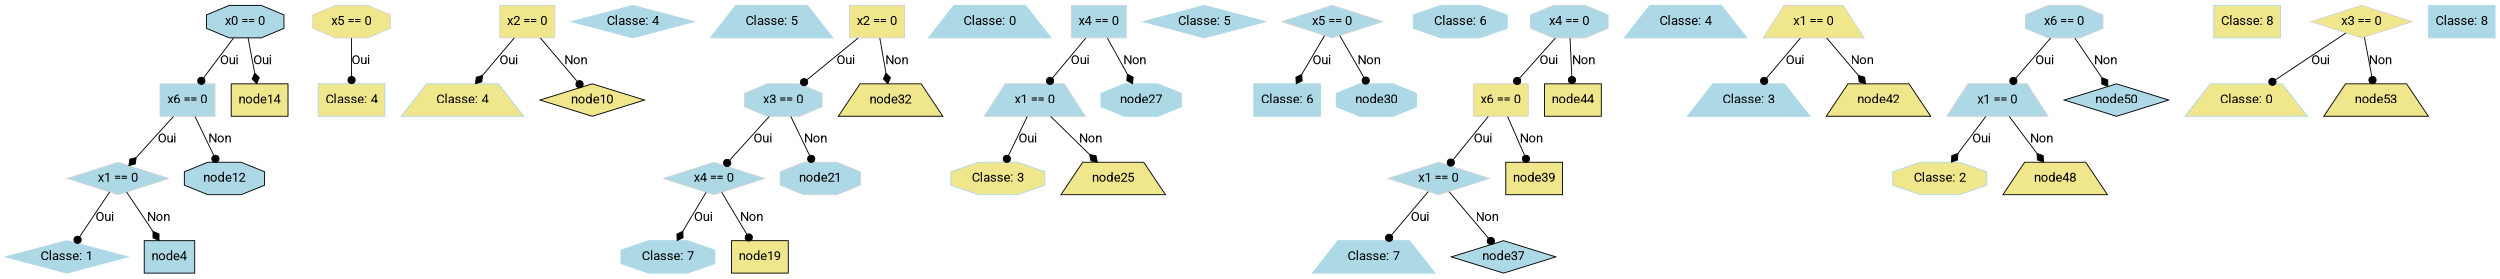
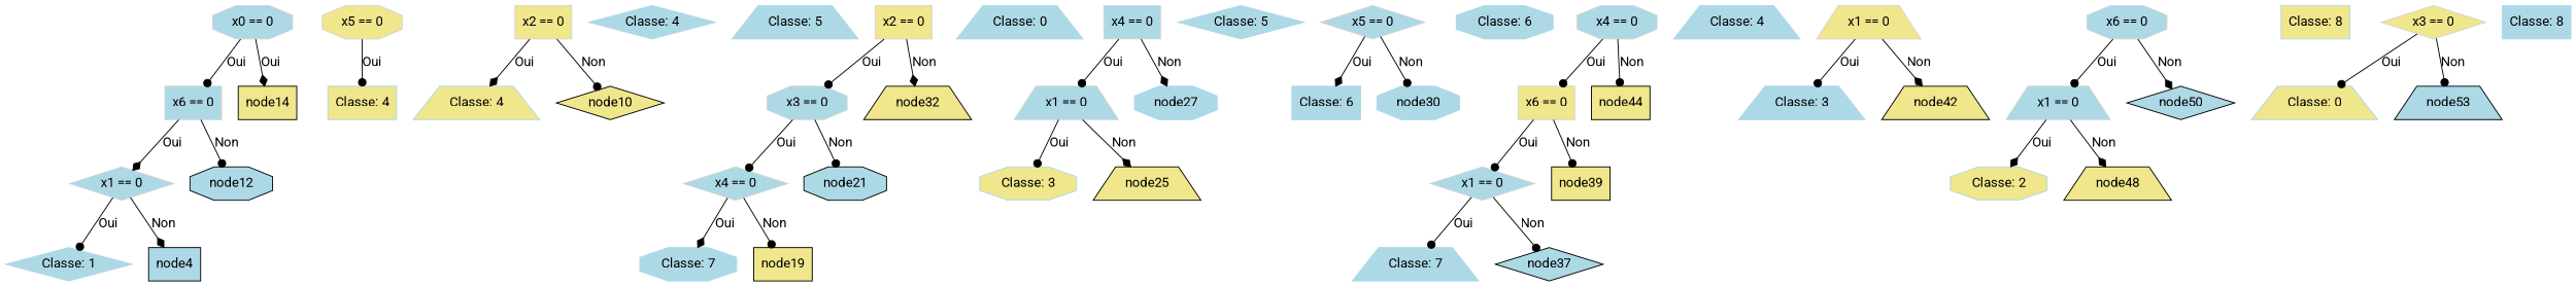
  digraph {
    fontname=Roboto
    node [color=lightblue fillcolor=lightblue fontname=Roboto shape=trapezium style=filled]
    edge [arrowhead=dot fontname=Roboto]
-   n1 [color=black label="x0 == 0" shape=octagon]
+   n1 [color=lightgray label="x0 == 0" shape=octagon]
    n2 [color=lightgray label="x6 == 0" shape=box]
    node14 [fillcolor=khaki shape=box color=""]
    n4 [color=lightgray label="x1 == 0" shape=diamond]
    node12 [shape=octagon color=""]
    n6 [label="Classe: 1" shape=diamond]
    node4 [shape=box color=""]
    n8 [color=lightgray fillcolor=khaki label="x5 == 0" shape=octagon]
    n9 [fillcolor=khaki label="Classe: 4" shape=box]
    n10 [color=lightgray fillcolor=khaki label="x2 == 0" shape=box]
    n11 [fillcolor=khaki label="Classe: 4"]
    node10 [fillcolor=khaki shape=diamond color=""]
    n13 [label="Classe: 4" shape=diamond]
    n14 [label="Classe: 5"]
    n15 [color=lightgray fillcolor=khaki label="x2 == 0" shape=box]
    n16 [color=lightgray label="x3 == 0" shape=octagon]
    node32 [fillcolor=khaki color=""]
    n18 [color=lightgray label="x4 == 0" shape=diamond]
-   node21 [shape=octagon color=lightgray]
+   node21 [shape=octagon color=""]
    n20 [label="Classe: 7" shape=octagon]
    node19 [fillcolor=khaki shape=box color=""]
    n22 [label="Classe: 0"]
    n23 [color=lightgray label="x4 == 0" shape=box]
    n24 [color=lightgray label="x1 == 0"]
    node27 [shape=octagon]
    n26 [fillcolor=khaki label="Classe: 3" shape=octagon]
    node25 [fillcolor=khaki color=""]
    n28 [label="Classe: 5" shape=diamond]
    n29 [color=lightgray label="x5 == 0" shape=diamond]
    n30 [label="Classe: 6" shape=box]
    node30 [shape=octagon]
    n32 [label="Classe: 6" shape=octagon]
    n33 [color=lightgray label="x4 == 0" shape=octagon]
    n34 [color=lightgray fillcolor=khaki label="x6 == 0" shape=box]
    node44 [fillcolor=khaki shape=box color=""]
    n36 [color=lightgray label="x1 == 0" shape=diamond]
    node39 [fillcolor=khaki shape=box color=""]
    n38 [label="Classe: 7"]
    node37 [shape=diamond color=""]
    n40 [label="Classe: 4"]
    n41 [color=lightgray fillcolor=khaki label="x1 == 0"]
    n42 [label="Classe: 3"]
    node42 [fillcolor=khaki color=""]
    n44 [color=lightgray label="x6 == 0" shape=octagon]
    n45 [color=lightgray label="x1 == 0"]
    node50 [shape=diamond color=""]
    n47 [fillcolor=khaki label="Classe: 2" shape=octagon]
    node48 [fillcolor=khaki color=""]
    n49 [fillcolor=khaki label="Classe: 8" shape=box]
    n50 [color=lightgray fillcolor=khaki label="x3 == 0" shape=diamond]
    n51 [fillcolor=khaki label="Classe: 0"]
-   node53 [fillcolor=khaki color=""]
+   node53 [color=""]
    n53 [label="Classe: 8" shape=box]
    n1 -> n2 [label=Oui]
    n1 -> node14 [arrowhead=diamond label=Oui]
    n2 -> n4 [arrowhead=diamond label=Oui]
    n2 -> node12 [label=Non]
    n4 -> n6 [label=Oui]
    n4 -> node4 [arrowhead=diamond label=Non]
    n8 -> n9 [label=Oui]
    n10 -> n11 [arrowhead=diamond label=Oui]
    n10 -> node10 [label=Non]
    n15 -> n16 [label=Oui]
    n15 -> node32 [arrowhead=diamond label=Non]
    n16 -> n18 [label=Oui]
    n16 -> node21 [label=Non]
    n18 -> n20 [arrowhead=diamond label=Oui]
    n18 -> node19 [label=Non]
    n23 -> n24 [label=Oui]
    n23 -> node27 [arrowhead=diamond label=Non]
    n24 -> n26 [label=Oui]
    n24 -> node25 [arrowhead=diamond label=Non]
    n29 -> n30 [arrowhead=diamond label=Oui]
    n29 -> node30 [label=Non]
    n33 -> n34 [label=Oui]
    n33 -> node44 [label=Non]
    n34 -> n36 [label=Oui]
    n34 -> node39 [label=Non]
    n36 -> n38 [label=Oui]
    n36 -> node37 [label=Non]
    n41 -> n42 [label=Oui]
    n41 -> node42 [arrowhead=diamond label=Non]
    n44 -> n45 [label=Oui]
    n44 -> node50 [arrowhead=diamond label=Non]
    n45 -> n47 [arrowhead=diamond label=Oui]
    n45 -> node48 [arrowhead=diamond label=Non]
    n50 -> n51 [label=Oui]
    n50 -> node53 [label=Non]
  }
